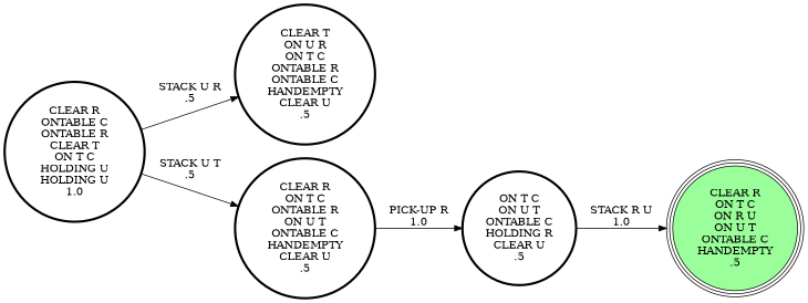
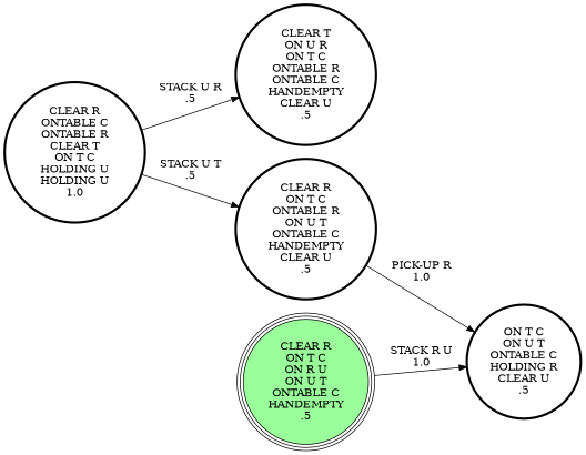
  digraph {
    rankdir=LR
    node [penwidth=3 shape=circle]
    "CLEAR R\nONTABLE C\nONTABLE R\nCLEAR T\nON T C\nHOLDING U\nHOLDING U\n1.0\n"
    "CLEAR T\nON U R\nON T C\nONTABLE R\nONTABLE C\nHANDEMPTY\nCLEAR U\n.5\n"
    "CLEAR R\nON T C\nONTABLE R\nON U T\nONTABLE C\nHANDEMPTY\nCLEAR U\n.5\n"
    "ON T C\nON U T\nONTABLE C\nHOLDING R\nCLEAR U\n.5\n"
    "CLEAR R\nON T C\nON R U\nON U T\nONTABLE C\nHANDEMPTY\n.5\n" [fillcolor=palegreen1 peripheries=3 style=filled penwidth=""]
    "CLEAR R\nONTABLE C\nONTABLE R\nCLEAR T\nON T C\nHOLDING U\nHOLDING U\n1.0\n" -> "CLEAR T\nON U R\nON T C\nONTABLE R\nONTABLE C\nHANDEMPTY\nCLEAR U\n.5\n" [label="STACK U R\n.5\n"]
    "CLEAR R\nONTABLE C\nONTABLE R\nCLEAR T\nON T C\nHOLDING U\nHOLDING U\n1.0\n" -> "CLEAR R\nON T C\nONTABLE R\nON U T\nONTABLE C\nHANDEMPTY\nCLEAR U\n.5\n" [label="STACK U T\n.5\n"]
    "CLEAR R\nON T C\nONTABLE R\nON U T\nONTABLE C\nHANDEMPTY\nCLEAR U\n.5\n" -> "ON T C\nON U T\nONTABLE C\nHOLDING R\nCLEAR U\n.5\n" [label="PICK-UP R\n1.0\n"]
-   "ON T C\nON U T\nONTABLE C\nHOLDING R\nCLEAR U\n.5\n" -> "CLEAR R\nON T C\nON R U\nON U T\nONTABLE C\nHANDEMPTY\n.5\n" [label="STACK R U\n1.0\n"]
+   "CLEAR R\nON T C\nON R U\nON U T\nONTABLE C\nHANDEMPTY\n.5\n" -> "ON T C\nON U T\nONTABLE C\nHOLDING R\nCLEAR U\n.5\n" [label="STACK R U\n1.0\n"]
  }
